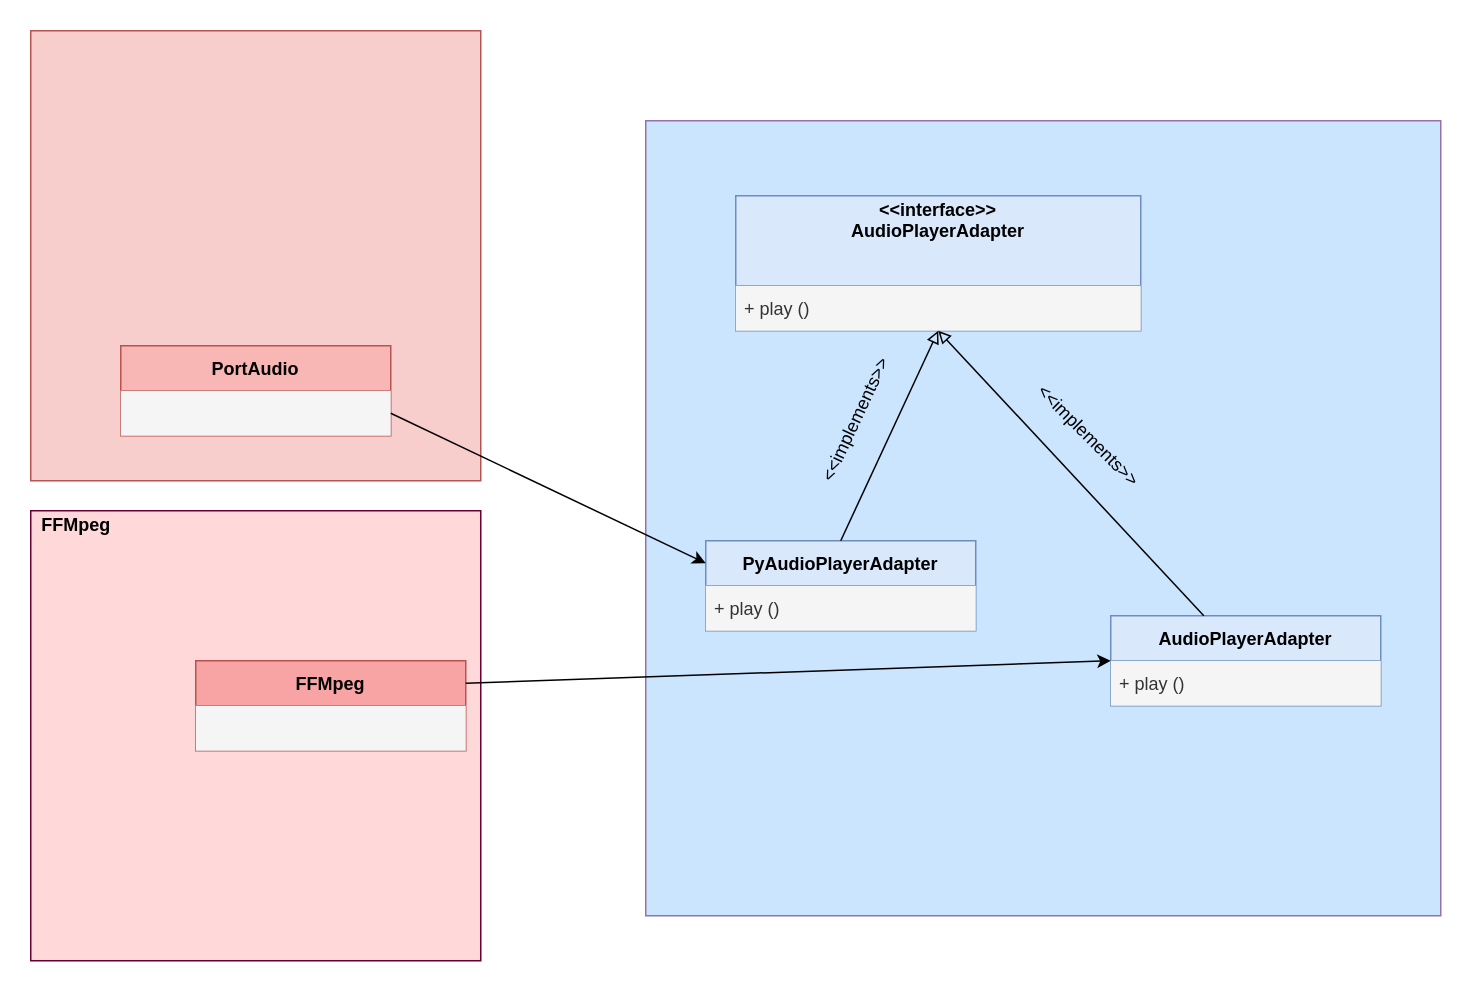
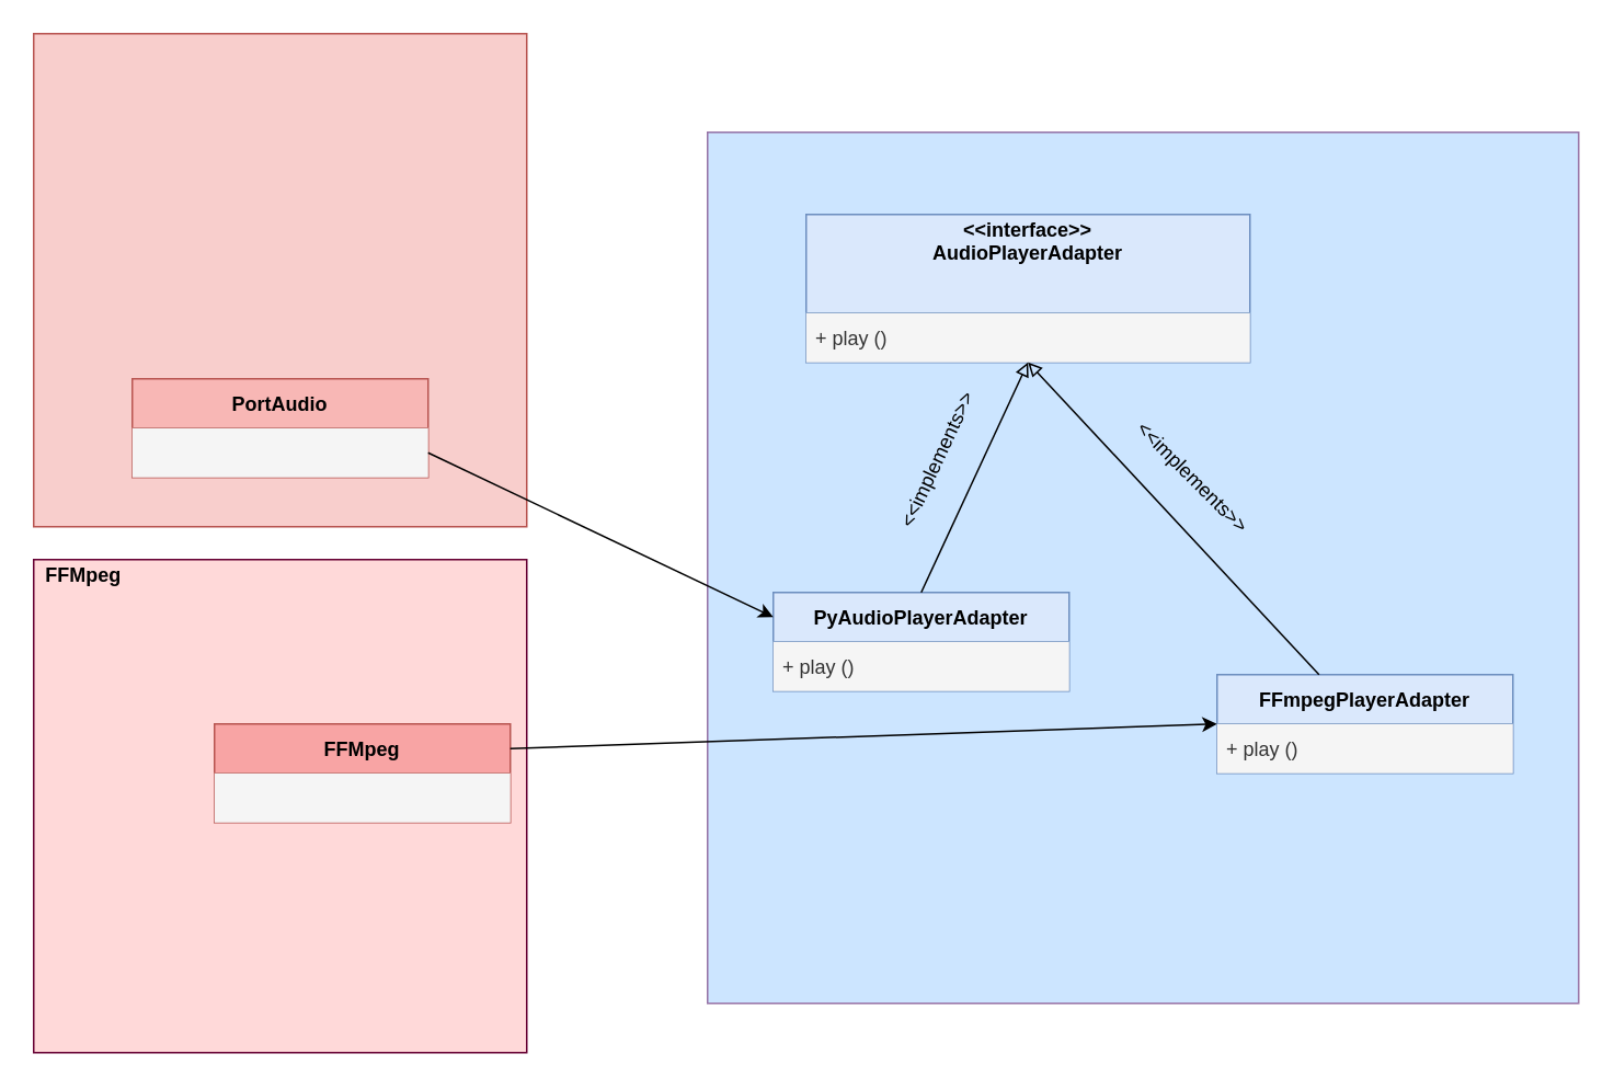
  <mxCell id="0" />
  <mxCell id="1" parent="0" />
  <mxCell id="2" value="" style="whiteSpace=wrap;html=1;aspect=fixed;strokeColor=#9673a6;fillColor=#CCE5FF;" parent="1" vertex="1"><mxGeometry x="430" y="80" width="530" height="530" as="geometry" /></mxCell>
  <mxCell id="3" value="" style="whiteSpace=wrap;html=1;aspect=fixed;strokeColor=#b85450;fillColor=#f8cecc;" parent="1" vertex="1"><mxGeometry x="20" y="20" width="300" height="300" as="geometry" /></mxCell>
  <mxCell id="4" value="&lt;&lt;interface&gt;&gt;&#10;AudioPlayerAdapter&#10;&#10;" style="swimlane;fontStyle=1;childLayout=stackLayout;horizontal=1;startSize=60;horizontalStack=0;resizeParent=1;resizeParentMax=0;resizeLast=0;collapsible=1;marginBottom=0;fillColor=#dae8fc;strokeColor=#6c8ebf;" parent="1" vertex="1"><mxGeometry x="490" y="130" width="270" height="90" as="geometry" /></mxCell>
  <mxCell id="5" value="+ play ()" style="text;strokeColor=none;fillColor=#f5f5f5;align=left;verticalAlign=middle;spacingLeft=4;spacingRight=4;overflow=hidden;points=[[0,0.5],[1,0.5]];portConstraint=eastwest;rotatable=0;fontColor=#333333;" parent="4" vertex="1"><mxGeometry y="60" width="270" height="30" as="geometry" /></mxCell>
- <mxCell id="6" value="AudioPlayerAdapter" style="swimlane;fontStyle=1;childLayout=stackLayout;horizontal=1;startSize=30;horizontalStack=0;resizeParent=1;resizeParentMax=0;resizeLast=0;collapsible=1;marginBottom=0;fillColor=#dae8fc;strokeColor=#6c8ebf;" parent="1" vertex="1"><mxGeometry x="740" y="410" width="180" height="60" as="geometry" /></mxCell>
+ <mxCell id="6" value="FFmpegPlayerAdapter" style="swimlane;fontStyle=1;childLayout=stackLayout;horizontal=1;startSize=30;horizontalStack=0;resizeParent=1;resizeParentMax=0;resizeLast=0;collapsible=1;marginBottom=0;fillColor=#dae8fc;strokeColor=#6c8ebf;" parent="1" vertex="1"><mxGeometry x="740" y="410" width="180" height="60" as="geometry" /></mxCell>
  <mxCell id="7" value="+ play ()" style="text;strokeColor=none;fillColor=#f5f5f5;align=left;verticalAlign=middle;spacingLeft=4;spacingRight=4;overflow=hidden;points=[[0,0.5],[1,0.5]];portConstraint=eastwest;rotatable=0;fontColor=#333333;" parent="6" vertex="1"><mxGeometry y="30" width="180" height="30" as="geometry" /></mxCell>
  <mxCell id="8" value="" style="endArrow=block;html=1;rounded=0;entryX=0.5;entryY=1;entryDx=0;entryDy=0;endFill=0;" parent="1" source="6" target="4" edge="1"><mxGeometry width="50" height="50" relative="1" as="geometry"><mxPoint x="270" y="390" as="sourcePoint" /><mxPoint x="620.95" y="250" as="targetPoint" /></mxGeometry></mxCell>
  <mxCell id="9" value="&amp;lt;&amp;lt;implements&amp;gt;&amp;gt;" style="text;html=1;align=center;verticalAlign=middle;resizable=0;points=[];autosize=1;strokeColor=none;fillColor=none;rotation=45;" parent="1" vertex="1"><mxGeometry x="670" y="280" width="110" height="20" as="geometry" /></mxCell>
  <mxCell id="10" value="" style="whiteSpace=wrap;html=1;aspect=fixed;strokeColor=#660033;fillColor=#FFD9D9;" parent="1" vertex="1"><mxGeometry x="20" y="340" width="300" height="300" as="geometry" /></mxCell>
  <mxCell id="11" value="&lt;b&gt;FFMpeg&lt;/b&gt;" style="text;html=1;align=center;verticalAlign=middle;resizable=0;points=[];autosize=1;strokeColor=none;fillColor=none;" parent="1" vertex="1"><mxGeometry x="20" y="340" width="60" height="20" as="geometry" /></mxCell>
  <mxCell id="12" value="PyAudioPlayerAdapter" style="swimlane;fontStyle=1;childLayout=stackLayout;horizontal=1;startSize=30;horizontalStack=0;resizeParent=1;resizeParentMax=0;resizeLast=0;collapsible=1;marginBottom=0;fillColor=#dae8fc;strokeColor=#6c8ebf;" parent="1" vertex="1"><mxGeometry x="470" y="360" width="180" height="60" as="geometry" /></mxCell>
  <mxCell id="13" value="+ play ()" style="text;strokeColor=none;fillColor=#f5f5f5;align=left;verticalAlign=middle;spacingLeft=4;spacingRight=4;overflow=hidden;points=[[0,0.5],[1,0.5]];portConstraint=eastwest;rotatable=0;fontColor=#333333;" parent="12" vertex="1"><mxGeometry y="30" width="180" height="30" as="geometry" /></mxCell>
  <mxCell id="14" value="" style="endArrow=block;html=1;rounded=0;endFill=0;exitX=0.5;exitY=0;exitDx=0;exitDy=0;entryX=0.5;entryY=1;entryDx=0;entryDy=0;" parent="1" source="12" target="4" edge="1"><mxGeometry width="50" height="50" relative="1" as="geometry"><mxPoint x="795" y="420" as="sourcePoint" /><mxPoint x="630" y="250" as="targetPoint" /></mxGeometry></mxCell>
  <mxCell id="15" value="&amp;lt;&amp;lt;implements&amp;gt;&amp;gt;" style="text;html=1;align=center;verticalAlign=middle;resizable=0;points=[];autosize=1;strokeColor=none;fillColor=none;rotation=-65;" parent="1" vertex="1"><mxGeometry x="515" y="270" width="110" height="20" as="geometry" /></mxCell>
  <mxCell id="16" value="FFMpeg" style="swimlane;fontStyle=1;childLayout=stackLayout;horizontal=1;startSize=30;horizontalStack=0;resizeParent=1;resizeParentMax=0;resizeLast=0;collapsible=1;marginBottom=0;fillColor=#F8A4A4;strokeColor=#b85450;" parent="1" vertex="1"><mxGeometry x="130" y="440" width="180" height="60" as="geometry" /></mxCell>
  <mxCell id="17" value="" style="text;strokeColor=none;fillColor=#f5f5f5;align=left;verticalAlign=middle;spacingLeft=4;spacingRight=4;overflow=hidden;points=[[0,0.5],[1,0.5]];portConstraint=eastwest;rotatable=0;fontColor=#333333;" parent="16" vertex="1"><mxGeometry y="30" width="180" height="30" as="geometry" /></mxCell>
  <mxCell id="18" value="" style="endArrow=classic;html=1;rounded=0;exitX=1;exitY=0.25;exitDx=0;exitDy=0;entryX=0;entryY=0.5;entryDx=0;entryDy=0;" parent="1" source="16" target="6" edge="1"><mxGeometry width="50" height="50" relative="1" as="geometry"><mxPoint x="340" y="520" as="sourcePoint" /><mxPoint x="400" y="480" as="targetPoint" /></mxGeometry></mxCell>
  <mxCell id="19" value="PortAudio" style="swimlane;fontStyle=1;childLayout=stackLayout;horizontal=1;startSize=30;horizontalStack=0;resizeParent=1;resizeParentMax=0;resizeLast=0;collapsible=1;marginBottom=0;fillColor=#F8B7B5;strokeColor=#b85450;" parent="1" vertex="1"><mxGeometry x="80" y="230" width="180" height="60" as="geometry" /></mxCell>
  <mxCell id="20" value="" style="text;strokeColor=none;fillColor=#f5f5f5;align=left;verticalAlign=middle;spacingLeft=4;spacingRight=4;overflow=hidden;points=[[0,0.5],[1,0.5]];portConstraint=eastwest;rotatable=0;fontColor=#333333;" parent="19" vertex="1"><mxGeometry y="30" width="180" height="30" as="geometry" /></mxCell>
  <mxCell id="21" value="" style="endArrow=classic;html=1;rounded=0;exitX=1;exitY=0.5;exitDx=0;exitDy=0;entryX=0;entryY=0.25;entryDx=0;entryDy=0;" parent="1" source="20" target="12" edge="1"><mxGeometry width="50" height="50" relative="1" as="geometry"><mxPoint x="140" y="370" as="sourcePoint" /><mxPoint x="190" y="320" as="targetPoint" /></mxGeometry></mxCell>
